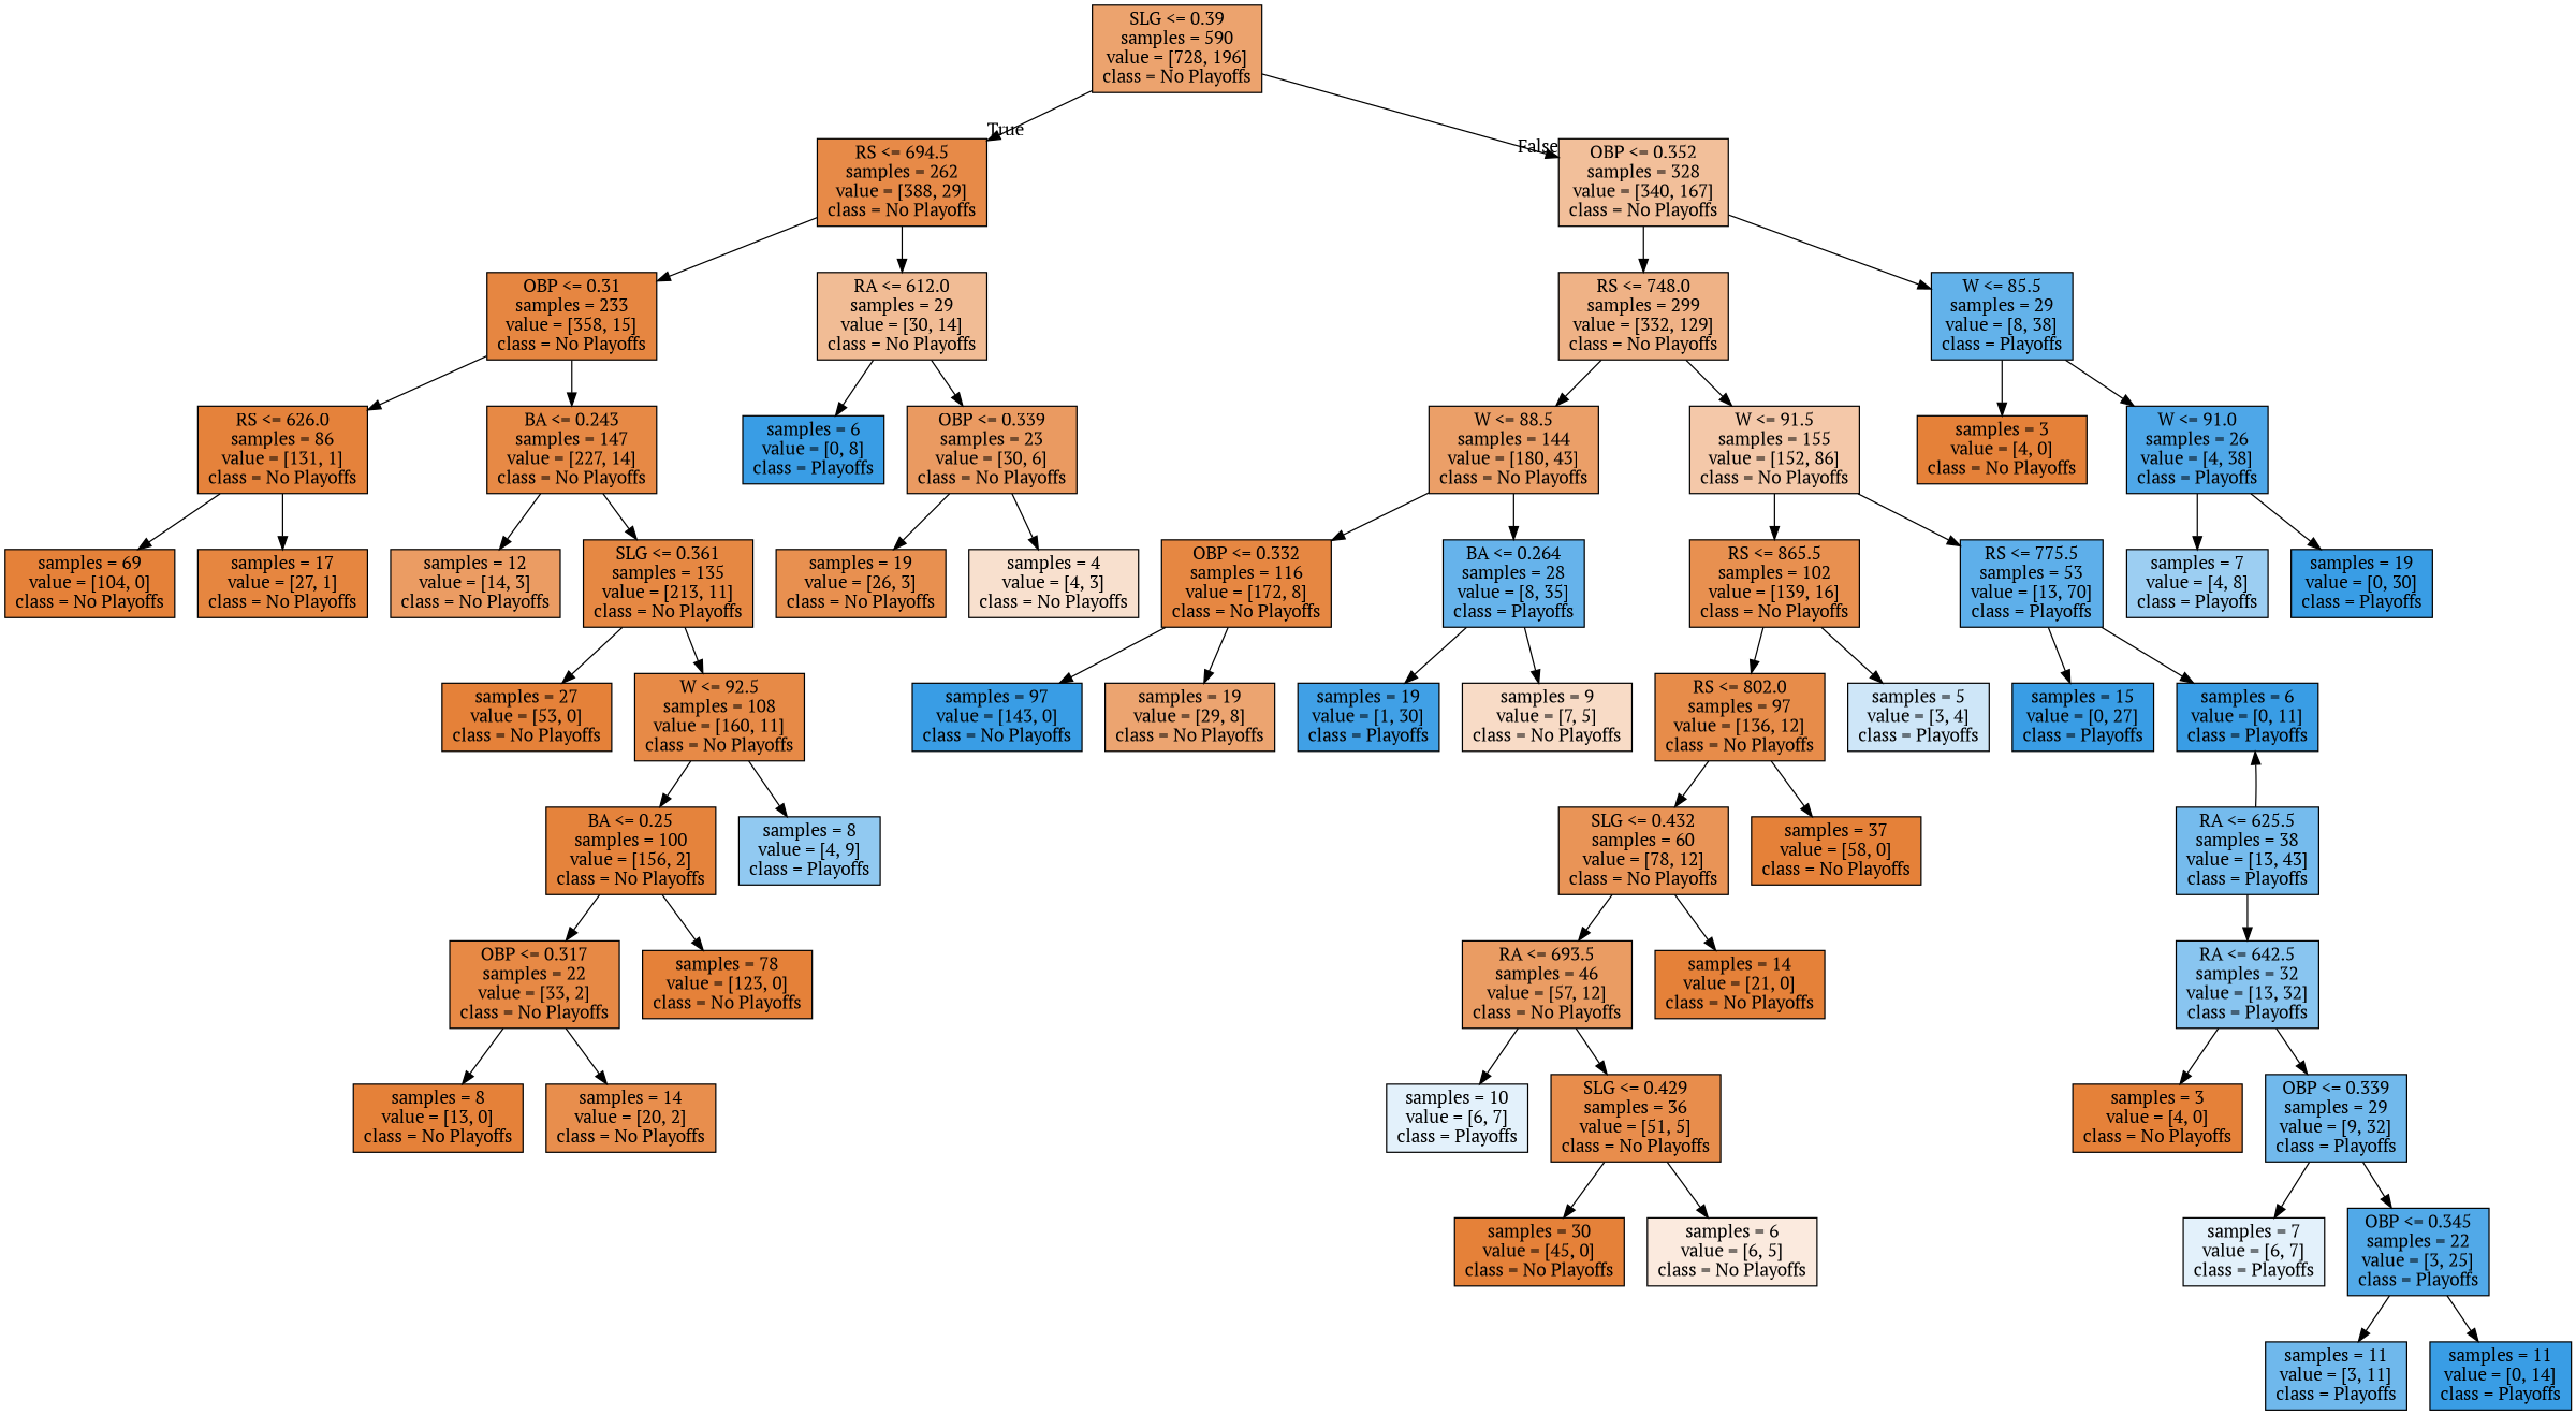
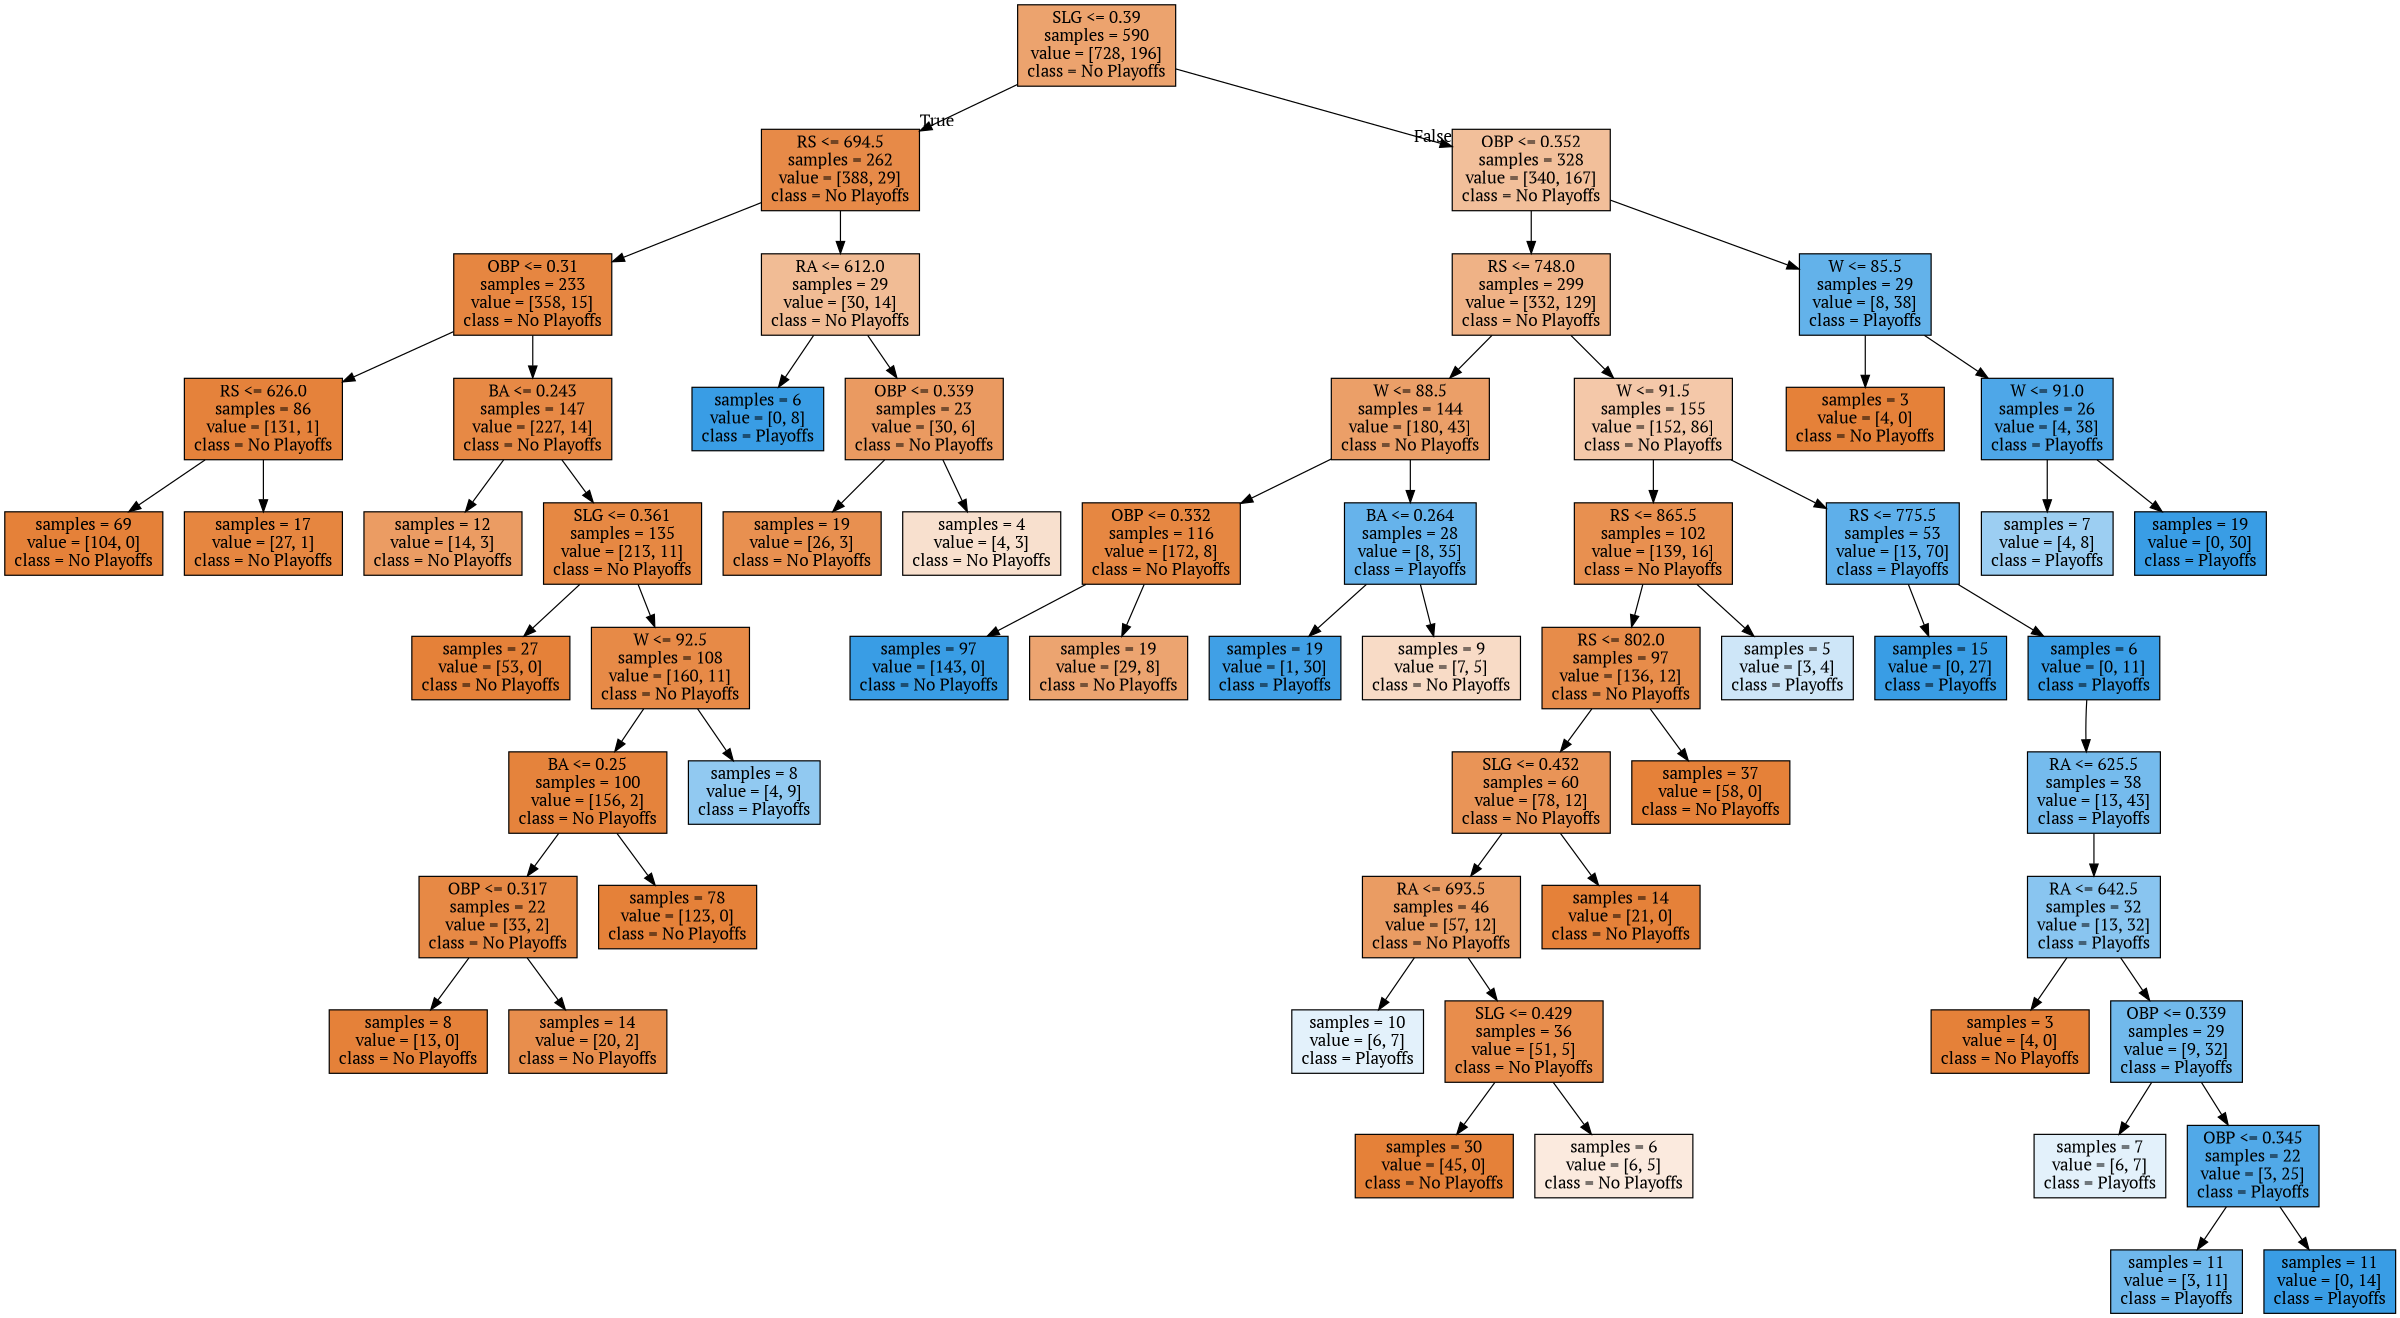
  digraph {
    fontname="PT Serif"
    node [color=black fillcolor="#e58139" fontname="PT Serif" shape=box style=filled]
    edge [fontname="PT Serif"]
    n1 [fillcolor="#eca36e" label="SLG <= 0.39\nsamples = 590\nvalue = [728, 196]\nclass = No Playoffs"]
    n2 [fillcolor="#e78a48" label="RS <= 694.5\nsamples = 262\nvalue = [388, 29]\nclass = No Playoffs"]
    n3 [fillcolor="#f2bf9a" label="OBP <= 0.352\nsamples = 328\nvalue = [340, 167]\nclass = No Playoffs"]
    n4 [fillcolor="#e68641" label="OBP <= 0.31\nsamples = 233\nvalue = [358, 15]\nclass = No Playoffs"]
    n5 [fillcolor="#f1bc95" label="RA <= 612.0\nsamples = 29\nvalue = [30, 14]\nclass = No Playoffs"]
    n6 [fillcolor="#efb286" label="RS <= 748.0\nsamples = 299\nvalue = [332, 129]\nclass = No Playoffs"]
    n7 [fillcolor="#63b2ea" label="W <= 85.5\nsamples = 29\nvalue = [8, 38]\nclass = Playoffs"]
    n8 [fillcolor="#e5823b" label="RS <= 626.0\nsamples = 86\nvalue = [131, 1]\nclass = No Playoffs"]
    n9 [fillcolor="#e78945" label="BA <= 0.243\nsamples = 147\nvalue = [227, 14]\nclass = No Playoffs"]
    n10 [fillcolor="#399de5" label="samples = 6\nvalue = [0, 8]\nclass = Playoffs"]
    n11 [fillcolor="#ea9a61" label="OBP <= 0.339\nsamples = 23\nvalue = [30, 6]\nclass = No Playoffs"]
    n12 [label="samples = 69\nvalue = [104, 0]\nclass = No Playoffs"]
    n13 [fillcolor="#e68640" label="samples = 17\nvalue = [27, 1]\nclass = No Playoffs"]
    n14 [fillcolor="#eb9c63" label="samples = 12\nvalue = [14, 3]\nclass = No Playoffs"]
    n15 [fillcolor="#e68843" label="SLG <= 0.361\nsamples = 135\nvalue = [213, 11]\nclass = No Playoffs"]
    n16 [label="samples = 27\nvalue = [53, 0]\nclass = No Playoffs"]
    n17 [fillcolor="#e78a47" label="W <= 92.5\nsamples = 108\nvalue = [160, 11]\nclass = No Playoffs"]
    n18 [fillcolor="#e5833c" label="BA <= 0.25\nsamples = 100\nvalue = [156, 2]\nclass = No Playoffs"]
    n19 [fillcolor="#91c9f1" label="samples = 8\nvalue = [4, 9]\nclass = Playoffs"]
    n20 [fillcolor="#e78945" label="OBP <= 0.317\nsamples = 22\nvalue = [33, 2]\nclass = No Playoffs"]
    n21 [label="samples = 78\nvalue = [123, 0]\nclass = No Playoffs"]
    n22 [label="samples = 8\nvalue = [13, 0]\nclass = No Playoffs"]
    n23 [fillcolor="#e88e4d" label="samples = 14\nvalue = [20, 2]\nclass = No Playoffs"]
    n24 [fillcolor="#e89050" label="samples = 19\nvalue = [26, 3]\nclass = No Playoffs"]
    n25 [fillcolor="#f8e0ce" label="samples = 4\nvalue = [4, 3]\nclass = No Playoffs"]
    n26 [fillcolor="#eb9f68" label="W <= 88.5\nsamples = 144\nvalue = [180, 43]\nclass = No Playoffs"]
    n27 [fillcolor="#f4c8a9" label="W <= 91.5\nsamples = 155\nvalue = [152, 86]\nclass = No Playoffs"]
    n28 [label="samples = 3\nvalue = [4, 0]\nclass = No Playoffs"]
    n29 [fillcolor="#4ea7e8" label="W <= 91.0\nsamples = 26\nvalue = [4, 38]\nclass = Playoffs"]
    n30 [fillcolor="#e68742" label="OBP <= 0.332\nsamples = 116\nvalue = [172, 8]\nclass = No Playoffs"]
    n31 [fillcolor="#66b3eb" label="BA <= 0.264\nsamples = 28\nvalue = [8, 35]\nclass = Playoffs"]
    n32 [fillcolor="#e89050" label="RS <= 865.5\nsamples = 102\nvalue = [139, 16]\nclass = No Playoffs"]
    n33 [fillcolor="#5eafea" label="RS <= 775.5\nsamples = 53\nvalue = [13, 70]\nclass = Playoffs"]
    n34 [fillcolor="#399de5" label="samples = 97\nvalue = [143, 0]\nclass = No Playoffs"]
    n35 [fillcolor="#eca470" label="samples = 19\nvalue = [29, 8]\nclass = No Playoffs"]
    n36 [fillcolor="#40a0e6" label="samples = 19\nvalue = [1, 30]\nclass = Playoffs"]
    n37 [fillcolor="#f8dbc6" label="samples = 9\nvalue = [7, 5]\nclass = No Playoffs"]
    n38 [fillcolor="#e78c4a" label="RS <= 802.0\nsamples = 97\nvalue = [136, 12]\nclass = No Playoffs"]
    n39 [fillcolor="#cee6f8" label="samples = 5\nvalue = [3, 4]\nclass = Playoffs"]
    n40 [fillcolor="#399de5" label="samples = 15\nvalue = [0, 27]\nclass = Playoffs"]
    n41 [fillcolor="#399de5" label="samples = 6\nvalue = [0, 11]\nclass = Playoffs"]
    n42 [fillcolor="#e99457" label="SLG <= 0.432\nsamples = 60\nvalue = [78, 12]\nclass = No Playoffs"]
    n43 [label="samples = 37\nvalue = [58, 0]\nclass = No Playoffs"]
    n44 [fillcolor="#ea9c63" label="RA <= 693.5\nsamples = 46\nvalue = [57, 12]\nclass = No Playoffs"]
    n45 [label="samples = 14\nvalue = [21, 0]\nclass = No Playoffs"]
    n46 [fillcolor="#e3f1fb" label="samples = 10\nvalue = [6, 7]\nclass = Playoffs"]
    n47 [fillcolor="#e88d4c" label="SLG <= 0.429\nsamples = 36\nvalue = [51, 5]\nclass = No Playoffs"]
    n48 [label="samples = 30\nvalue = [45, 0]\nclass = No Playoffs"]
    n49 [fillcolor="#fbeade" label="samples = 6\nvalue = [6, 5]\nclass = No Playoffs"]
    n50 [fillcolor="#75bbed" label="RA <= 625.5\nsamples = 38\nvalue = [13, 43]\nclass = Playoffs"]
    n51 [fillcolor="#89c5f0" label="RA <= 642.5\nsamples = 32\nvalue = [13, 32]\nclass = Playoffs"]
    n52 [label="samples = 3\nvalue = [4, 0]\nclass = No Playoffs"]
    n53 [fillcolor="#71b9ec" label="OBP <= 0.339\nsamples = 29\nvalue = [9, 32]\nclass = Playoffs"]
    n54 [fillcolor="#e3f1fb" label="samples = 7\nvalue = [6, 7]\nclass = Playoffs"]
    n55 [fillcolor="#51a9e8" label="OBP <= 0.345\nsamples = 22\nvalue = [3, 25]\nclass = Playoffs"]
    n56 [fillcolor="#6fb8ec" label="samples = 11\nvalue = [3, 11]\nclass = Playoffs"]
    n57 [fillcolor="#399de5" label="samples = 11\nvalue = [0, 14]\nclass = Playoffs"]
    n58 [fillcolor="#9ccef2" label="samples = 7\nvalue = [4, 8]\nclass = Playoffs"]
    n59 [fillcolor="#399de5" label="samples = 19\nvalue = [0, 30]\nclass = Playoffs"]
    n1 -> n2 [headlabel=True labelangle=45 labeldistance=2.5]
    n1 -> n3 [headlabel=False labelangle=-45 labeldistance=2.5]
    n2 -> n4
    n2 -> n5
    n3 -> n6
    n3 -> n7
    n4 -> n8
    n4 -> n9
    n5 -> n10
    n5 -> n11
    n6 -> n26
    n6 -> n27
    n7 -> n28
    n7 -> n29
    n8 -> n12
    n8 -> n13
    n9 -> n14
    n9 -> n15
    n11 -> n24
    n11 -> n25
    n15 -> n16
    n15 -> n17
    n17 -> n18
    n17 -> n19
    n18 -> n20
    n18 -> n21
    n20 -> n22
    n20 -> n23
    n26 -> n30
    n26 -> n31
    n27 -> n32
    n27 -> n33
    n29 -> n58
    n29 -> n59
    n30 -> n34
    n30 -> n35
    n31 -> n36
    n31 -> n37
    n32 -> n38
    n32 -> n39
    n33 -> n40
    n33 -> n41
    n38 -> n42
    n38 -> n43
    n42 -> n44
    n42 -> n45
    n44 -> n46
    n44 -> n47
    n47 -> n48
    n47 -> n49
-   n50 -> n41
+   n41 -> n50
    n50 -> n51
    n51 -> n52
    n51 -> n53
    n53 -> n54
    n53 -> n55
    n55 -> n56
    n55 -> n57
  }
